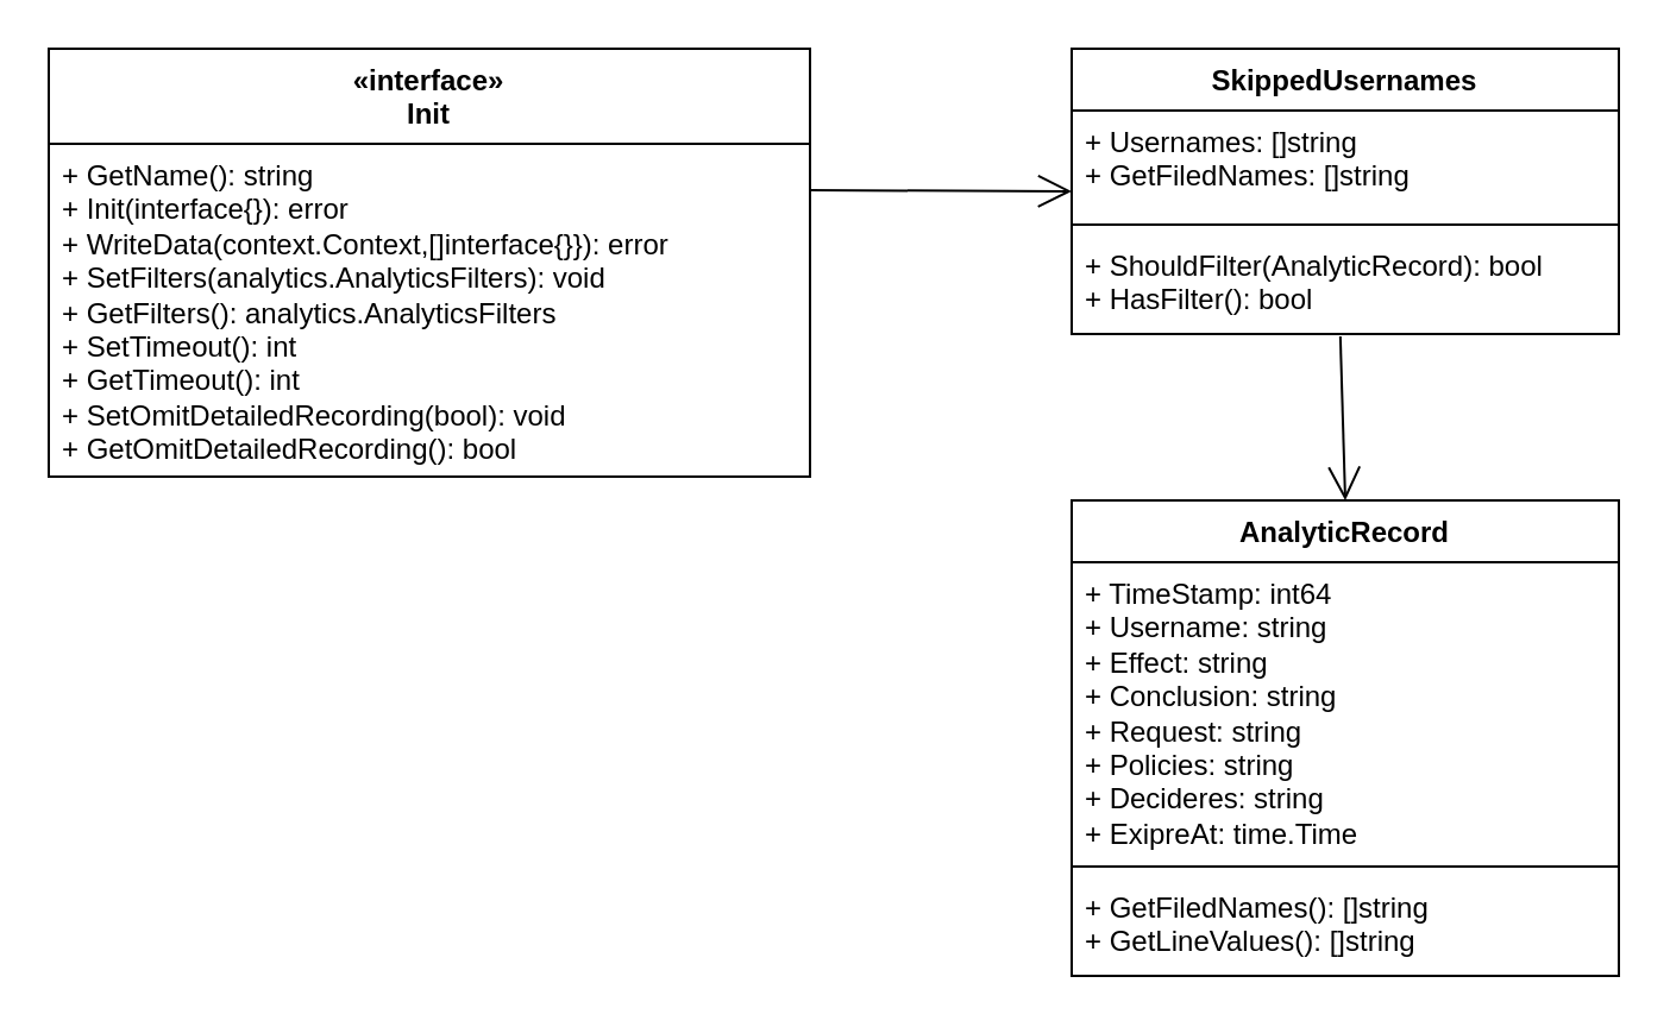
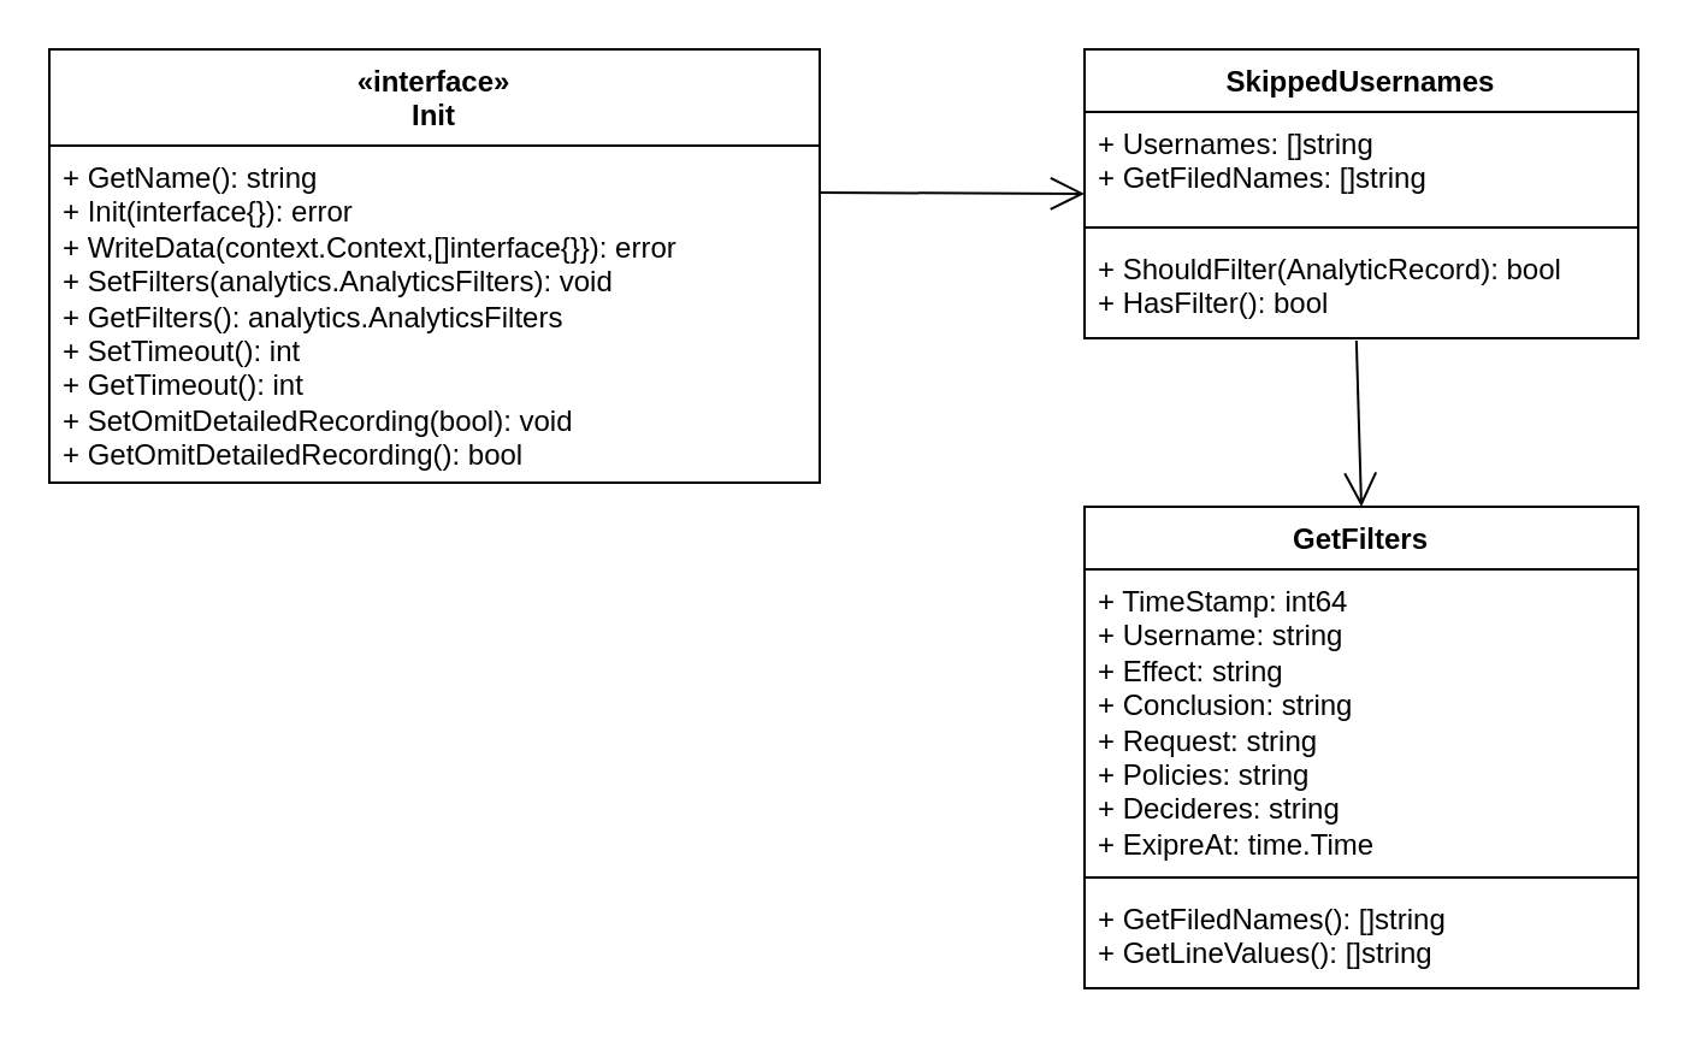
  <mxCell id="0" />
  <mxCell id="1" parent="0" />
  <mxCell id="2" value="«interface»&lt;br style=&quot;--tw-border-spacing-x: 0; --tw-border-spacing-y: 0; --tw-translate-x: 0; --tw-translate-y: 0; --tw-rotate: 0; --tw-skew-x: 0; --tw-skew-y: 0; --tw-scale-x: 1; --tw-scale-y: 1; --tw-pan-x: ; --tw-pan-y: ; --tw-pinch-zoom: ; --tw-scroll-snap-strictness: proximity; --tw-gradient-from-position: ; --tw-gradient-via-position: ; --tw-gradient-to-position: ; --tw-ordinal: ; --tw-slashed-zero: ; --tw-numeric-figure: ; --tw-numeric-spacing: ; --tw-numeric-fraction: ; --tw-ring-inset: ; --tw-ring-offset-width: 0px; --tw-ring-offset-color: #fff; --tw-ring-color: rgb(59 130 246 / .5); --tw-ring-offset-shadow: 0 0 #0000; --tw-ring-shadow: 0 0 #0000; --tw-shadow: 0 0 #0000; --tw-shadow-colored: 0 0 #0000; --tw-blur: ; --tw-brightness: ; --tw-contrast: ; --tw-grayscale: ; --tw-hue-rotate: ; --tw-invert: ; --tw-saturate: ; --tw-sepia: ; --tw-drop-shadow: ; --tw-backdrop-blur: ; --tw-backdrop-brightness: ; --tw-backdrop-contrast: ; --tw-backdrop-grayscale: ; --tw-backdrop-hue-rotate: ; --tw-backdrop-invert: ; --tw-backdrop-opacity: ; --tw-backdrop-saturate: ; --tw-backdrop-sepia: ; border-color: var(--border-color); font-weight: 400;&quot;&gt;&lt;b style=&quot;--tw-border-spacing-x: 0; --tw-border-spacing-y: 0; --tw-translate-x: 0; --tw-translate-y: 0; --tw-rotate: 0; --tw-skew-x: 0; --tw-skew-y: 0; --tw-scale-x: 1; --tw-scale-y: 1; --tw-pan-x: ; --tw-pan-y: ; --tw-pinch-zoom: ; --tw-scroll-snap-strictness: proximity; --tw-gradient-from-position: ; --tw-gradient-via-position: ; --tw-gradient-to-position: ; --tw-ordinal: ; --tw-slashed-zero: ; --tw-numeric-figure: ; --tw-numeric-spacing: ; --tw-numeric-fraction: ; --tw-ring-inset: ; --tw-ring-offset-width: 0px; --tw-ring-offset-color: #fff; --tw-ring-color: rgb(59 130 246 / .5); --tw-ring-offset-shadow: 0 0 #0000; --tw-ring-shadow: 0 0 #0000; --tw-shadow: 0 0 #0000; --tw-shadow-colored: 0 0 #0000; --tw-blur: ; --tw-brightness: ; --tw-contrast: ; --tw-grayscale: ; --tw-hue-rotate: ; --tw-invert: ; --tw-saturate: ; --tw-sepia: ; --tw-drop-shadow: ; --tw-backdrop-blur: ; --tw-backdrop-brightness: ; --tw-backdrop-contrast: ; --tw-backdrop-grayscale: ; --tw-backdrop-hue-rotate: ; --tw-backdrop-invert: ; --tw-backdrop-opacity: ; --tw-backdrop-saturate: ; --tw-backdrop-sepia: ; border-color: var(--border-color);&quot;&gt;Init&lt;/b&gt;" style="swimlane;fontStyle=1;align=center;verticalAlign=top;childLayout=stackLayout;horizontal=1;startSize=40;horizontalStack=0;resizeParent=1;resizeParentMax=0;resizeLast=0;collapsible=1;marginBottom=0;whiteSpace=wrap;html=1;" vertex="1" parent="1"><mxGeometry x="20" y="20" width="320" height="180" as="geometry" /></mxCell>
  <mxCell id="3" value="+ GetName(): string&lt;br&gt;+ Init(interface{}): error&lt;br&gt;+ WriteData(context.Context,[]interface{}}): error&lt;br&gt;+ SetFilters(analytics.AnalyticsFilters): void&lt;br&gt;+ GetFilters(): analytics.AnalyticsFilters&lt;br&gt;+ SetTimeout(): int&lt;br&gt;+ GetTimeout(): int&lt;br&gt;+ SetOmitDetailedRecording(bool): void&lt;br&gt;+ GetOmitDetailedRecording(): bool" style="text;strokeColor=none;fillColor=none;align=left;verticalAlign=top;spacingLeft=4;spacingRight=4;overflow=hidden;rotatable=0;points=[[0,0.5],[1,0.5]];portConstraint=eastwest;whiteSpace=wrap;html=1;" vertex="1" parent="2"><mxGeometry y="40" width="320" height="140" as="geometry" /></mxCell>
  <mxCell id="4" value="SkippedUsernames" style="swimlane;fontStyle=1;align=center;verticalAlign=top;childLayout=stackLayout;horizontal=1;startSize=26;horizontalStack=0;resizeParent=1;resizeParentMax=0;resizeLast=0;collapsible=1;marginBottom=0;whiteSpace=wrap;html=1;" vertex="1" parent="1"><mxGeometry x="450" y="20" width="230" height="120" as="geometry" /></mxCell>
  <mxCell id="5" value="+ Usernames: []string&lt;br&gt;+ GetFiledNames: []string" style="text;strokeColor=none;fillColor=none;align=left;verticalAlign=top;spacingLeft=4;spacingRight=4;overflow=hidden;rotatable=0;points=[[0,0.5],[1,0.5]];portConstraint=eastwest;whiteSpace=wrap;html=1;" vertex="1" parent="4"><mxGeometry y="26" width="230" height="44" as="geometry" /></mxCell>
  <mxCell id="6" value="" style="line;strokeWidth=1;fillColor=none;align=left;verticalAlign=middle;spacingTop=-1;spacingLeft=3;spacingRight=3;rotatable=0;labelPosition=right;points=[];portConstraint=eastwest;strokeColor=inherit;" vertex="1" parent="4"><mxGeometry y="70" width="230" height="8" as="geometry" /></mxCell>
  <mxCell id="7" value="+ ShouldFilter(AnalyticRecord): bool&lt;br&gt;+ HasFilter(): bool&lt;br&gt;" style="text;strokeColor=none;fillColor=none;align=left;verticalAlign=top;spacingLeft=4;spacingRight=4;overflow=hidden;rotatable=0;points=[[0,0.5],[1,0.5]];portConstraint=eastwest;whiteSpace=wrap;html=1;" vertex="1" parent="4"><mxGeometry y="78" width="230" height="42" as="geometry" /></mxCell>
  <mxCell id="8" value="" style="endArrow=open;endFill=1;endSize=12;html=1;rounded=0;" edge="1" parent="1"><mxGeometry width="160" relative="1" as="geometry"><mxPoint x="340" y="79.5" as="sourcePoint" /><mxPoint x="450" y="80" as="targetPoint" /></mxGeometry></mxCell>
- <mxCell id="9" value="AnalyticRecord" style="swimlane;fontStyle=1;align=center;verticalAlign=top;childLayout=stackLayout;horizontal=1;startSize=26;horizontalStack=0;resizeParent=1;resizeParentMax=0;resizeLast=0;collapsible=1;marginBottom=0;whiteSpace=wrap;html=1;" vertex="1" parent="1"><mxGeometry x="450" y="210" width="230" height="200" as="geometry" /></mxCell>
+ <mxCell id="9" value="GetFilters" style="swimlane;fontStyle=1;align=center;verticalAlign=top;childLayout=stackLayout;horizontal=1;startSize=26;horizontalStack=0;resizeParent=1;resizeParentMax=0;resizeLast=0;collapsible=1;marginBottom=0;whiteSpace=wrap;html=1;" vertex="1" parent="1"><mxGeometry x="450" y="210" width="230" height="200" as="geometry" /></mxCell>
  <mxCell id="10" value="+ TimeStamp: int64&lt;br&gt;+ Username: string&lt;br&gt;+ Effect: string&lt;br&gt;+ Conclusion: string&lt;br&gt;+ Request: string&lt;br&gt;+ Policies: string&lt;br&gt;+ Decideres: string&lt;br&gt;+ ExipreAt: time.Time" style="text;strokeColor=none;fillColor=none;align=left;verticalAlign=top;spacingLeft=4;spacingRight=4;overflow=hidden;rotatable=0;points=[[0,0.5],[1,0.5]];portConstraint=eastwest;whiteSpace=wrap;html=1;" vertex="1" parent="9"><mxGeometry y="26" width="230" height="124" as="geometry" /></mxCell>
  <mxCell id="11" value="" style="line;strokeWidth=1;fillColor=none;align=left;verticalAlign=middle;spacingTop=-1;spacingLeft=3;spacingRight=3;rotatable=0;labelPosition=right;points=[];portConstraint=eastwest;strokeColor=inherit;" vertex="1" parent="9"><mxGeometry y="150" width="230" height="8" as="geometry" /></mxCell>
  <mxCell id="12" value="+ GetFiledNames(): []string&lt;br&gt;+ GetLineValues(): []string" style="text;strokeColor=none;fillColor=none;align=left;verticalAlign=top;spacingLeft=4;spacingRight=4;overflow=hidden;rotatable=0;points=[[0,0.5],[1,0.5]];portConstraint=eastwest;whiteSpace=wrap;html=1;" vertex="1" parent="9"><mxGeometry y="158" width="230" height="42" as="geometry" /></mxCell>
  <mxCell id="13" value="" style="endArrow=open;endFill=1;endSize=12;html=1;rounded=0;exitX=0.491;exitY=1.024;exitDx=0;exitDy=0;exitPerimeter=0;entryX=0.5;entryY=0;entryDx=0;entryDy=0;" edge="1" parent="1" source="7" target="9"><mxGeometry width="160" relative="1" as="geometry"><mxPoint x="220" y="320" as="sourcePoint" /><mxPoint x="567" y="200" as="targetPoint" /></mxGeometry></mxCell>
